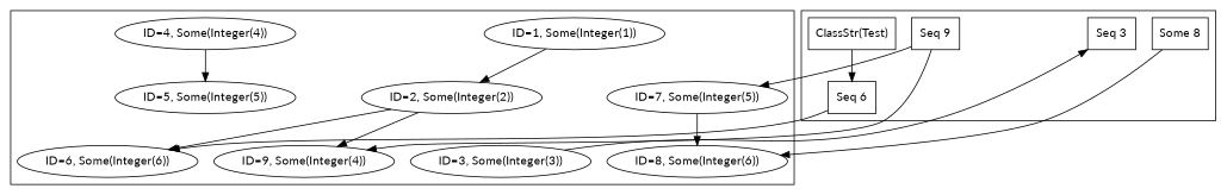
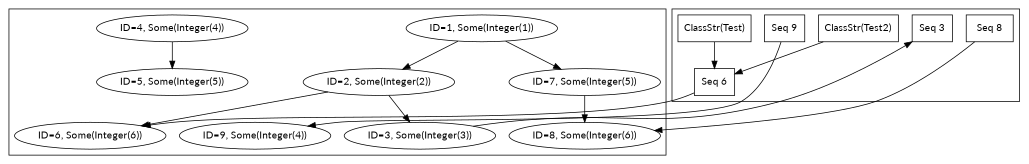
  digraph {
    fontname=Lato
    node [fontname=Lato]
    edge [fontname=Lato]
    n1 [label="ID=1, Some(Integer(1))"]
    n2 [label="ID=4, Some(Integer(4))"]
    n3 [label="ID=2, Some(Integer(2))"]
    n4 [label="ID=7, Some(Integer(5))"]
    n5 [label="ID=5, Some(Integer(5))"]
    n6 [label="ID=3, Some(Integer(3))"]
    n7 [label="ID=8, Some(Integer(6))"]
    n8 [label="ID=9, Some(Integer(4))"]
    n9 [label="ID=6, Some(Integer(6))"]
    n10 [label="Seq 9" shape=rectangle]
    n11 [label="Seq 3" shape=rectangle]
    n12 [label="Seq 6" shape=rectangle]
    n13 [label="ClassStr(Test)" shape=rectangle]
-   n15 [label="Some 8" shape=rectangle]
+   n14 [label="ClassStr(Test2)" shape=rectangle]
+   n15 [label="Seq 8" shape=rectangle]
    subgraph cluster_1 {
      n1
      n2
      n3
      n4
      n5
      n6
      n7
      n8
      n9
    }
    subgraph cluster_2 {
      n10
      n11
      n12
      n13
+     n14
      n15
    }
    n1 -> n3
-   n10 -> n4
+   n1 -> n4
    n2 -> n5
-   n3 -> n8
+   n3 -> n6
    n3 -> n9
    n4 -> n7
    n6 -> n11
    n10 -> n8
    n12 -> n9
    n13 -> n12
+   n14 -> n12
    n15 -> n7
  }
